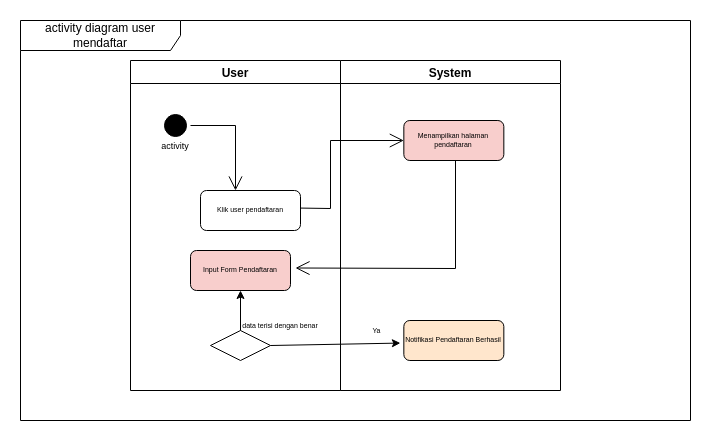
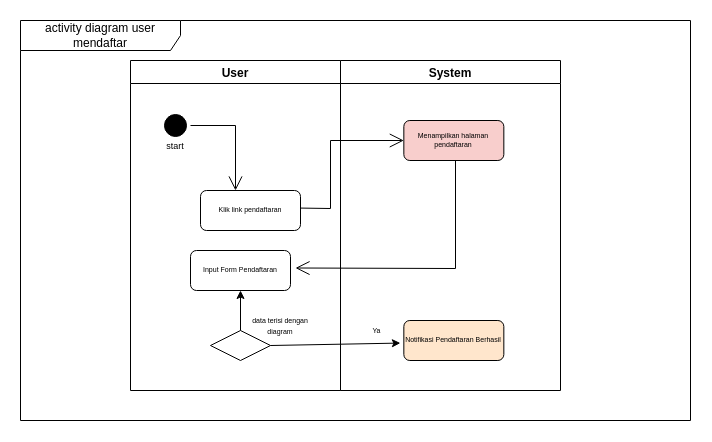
  <mxCell id="0" />
  <mxCell id="1" parent="0" />
  <mxCell id="2" value="activity diagram user mendaftar" style="shape=umlFrame;whiteSpace=wrap;html=1;width=160;height=30;" parent="1" vertex="1"><mxGeometry x="20" y="20" width="670" height="400" as="geometry" /></mxCell>
  <mxCell id="3" value="User" style="swimlane;" parent="1" vertex="1"><mxGeometry x="130" y="60" width="210" height="330" as="geometry" /></mxCell>
  <mxCell id="4" value="" style="rhombus;whiteSpace=wrap;html=1;fontSize=9;strokeColor=#000000;" parent="3" vertex="1"><mxGeometry x="80" y="270" width="60" height="30" as="geometry" /></mxCell>
- <mxCell id="5" value="&lt;font style=&quot;font-size: 7px&quot;&gt;data terisi dengan benar&lt;/font&gt;" style="text;html=1;strokeColor=none;fillColor=none;align=center;verticalAlign=middle;whiteSpace=wrap;rounded=0;fontSize=9;" parent="3" vertex="1"><mxGeometry x="110" y="250" width="80" height="30" as="geometry" /></mxCell>
+ <mxCell id="5" value="&lt;font style=&quot;font-size: 7px&quot;&gt;data terisi dengan diagram&lt;/font&gt;" style="text;html=1;strokeColor=none;fillColor=none;align=center;verticalAlign=middle;whiteSpace=wrap;rounded=0;fontSize=9;" parent="3" vertex="1"><mxGeometry x="110" y="250" width="80" height="30" as="geometry" /></mxCell>
  <mxCell id="6" value="System" style="swimlane;startSize=23;" parent="1" vertex="1"><mxGeometry x="340" y="60" width="220" height="330" as="geometry" /></mxCell>
  <mxCell id="7" value="" style="ellipse;html=1;shape=startState;fillColor=#000000;strokeColor=#000000;" parent="1" vertex="1"><mxGeometry x="160" y="110" width="30" height="30" as="geometry" /></mxCell>
- <mxCell id="8" value="&lt;font style=&quot;font-size: 9px&quot;&gt;activity&lt;/font&gt;" style="text;html=1;strokeColor=none;fillColor=none;align=center;verticalAlign=middle;whiteSpace=wrap;rounded=0;" parent="1" vertex="1"><mxGeometry x="145" y="130" width="60" height="30" as="geometry" /></mxCell>
+ <mxCell id="8" value="&lt;font style=&quot;font-size: 9px&quot;&gt;start&lt;/font&gt;" style="text;html=1;strokeColor=none;fillColor=none;align=center;verticalAlign=middle;whiteSpace=wrap;rounded=0;" parent="1" vertex="1"><mxGeometry x="145" y="130" width="60" height="30" as="geometry" /></mxCell>
  <mxCell id="9" value="" style="endArrow=open;endFill=1;endSize=12;html=1;rounded=0;fontSize=9;" parent="1" source="7" edge="1"><mxGeometry width="160" relative="1" as="geometry"><mxPoint x="190" y="180" as="sourcePoint" /><mxPoint x="235" y="190" as="targetPoint" /><Array as="points"><mxPoint x="235" y="125" /></Array></mxGeometry></mxCell>
  <mxCell id="10" value="" style="endArrow=open;endFill=1;endSize=12;html=1;rounded=0;fontSize=9;exitX=1;exitY=0.5;exitDx=0;exitDy=0;entryX=0;entryY=0.5;entryDx=0;entryDy=0;" parent="1" target="15" edge="1"><mxGeometry width="160" relative="1" as="geometry"><mxPoint x="295" y="207.5" as="sourcePoint" /><mxPoint x="380" y="141" as="targetPoint" /><Array as="points"><mxPoint x="330" y="208" /><mxPoint x="330" y="140" /></Array></mxGeometry></mxCell>
  <mxCell id="11" value="" style="endArrow=open;endFill=1;endSize=12;html=1;rounded=0;fontSize=9;exitX=0.5;exitY=1;exitDx=0;exitDy=0;entryX=1;entryY=0.5;entryDx=0;entryDy=0;" parent="1" edge="1"><mxGeometry width="160" relative="1" as="geometry"><mxPoint x="455" y="160" as="sourcePoint" /><mxPoint x="295" y="267.5" as="targetPoint" /><Array as="points"><mxPoint x="455" y="268" /></Array></mxGeometry></mxCell>
  <mxCell id="12" value="" style="endArrow=classic;html=1;rounded=0;fontSize=7;exitX=1;exitY=0.5;exitDx=0;exitDy=0;entryX=-0.001;entryY=0.645;entryDx=0;entryDy=0;entryPerimeter=0;" parent="1" source="4" edge="1"><mxGeometry width="50" height="50" relative="1" as="geometry"><mxPoint x="280" y="340" as="sourcePoint" /><mxPoint x="399.87" y="342.575" as="targetPoint" /></mxGeometry></mxCell>
  <mxCell id="13" value="&lt;font style=&quot;font-size: 7px&quot;&gt;Ya&lt;/font&gt;" style="text;html=1;strokeColor=none;fillColor=none;align=center;verticalAlign=middle;whiteSpace=wrap;rounded=0;fontSize=9;" parent="1" vertex="1"><mxGeometry x="350" y="320" width="53.33" height="20" as="geometry" /></mxCell>
- <mxCell id="14" value="Klik user pendaftaran" style="rounded=1;whiteSpace=wrap;html=1;fontSize=7;strokeColor=#000000;" vertex="1" parent="1"><mxGeometry x="200" y="190" width="100" height="40" as="geometry" /></mxCell>
+ <mxCell id="14" value="Klik link pendaftaran" style="rounded=1;whiteSpace=wrap;html=1;fontSize=7;strokeColor=#000000;" vertex="1" parent="1"><mxGeometry x="200" y="190" width="100" height="40" as="geometry" /></mxCell>
  <mxCell id="15" value="Menampilkan halaman pendaftaran" style="rounded=1;whiteSpace=wrap;html=1;fontSize=7;strokeColor=#000000;fillColor=#f8cecc;" vertex="1" parent="1"><mxGeometry x="403.33" y="120" width="100" height="40" as="geometry" /></mxCell>
- <mxCell id="16" value="Input Form Pendaftaran" style="rounded=1;whiteSpace=wrap;html=1;fontSize=7;strokeColor=#000000;fillColor=#f8cecc;" vertex="1" parent="1"><mxGeometry x="190" y="250" width="100" height="40" as="geometry" /></mxCell>
+ <mxCell id="16" value="Input Form Pendaftaran" style="rounded=1;whiteSpace=wrap;html=1;fontSize=7;strokeColor=#000000;" vertex="1" parent="1"><mxGeometry x="190" y="250" width="100" height="40" as="geometry" /></mxCell>
  <mxCell id="17" value="" style="endArrow=classic;html=1;rounded=0;fontSize=9;exitX=0.5;exitY=0;exitDx=0;exitDy=0;" parent="1" source="4" target="16" edge="1"><mxGeometry width="50" height="50" relative="1" as="geometry"><mxPoint x="280" y="340" as="sourcePoint" /><mxPoint x="235" y="285" as="targetPoint" /></mxGeometry></mxCell>
  <mxCell id="18" value="Notifikasi Pendaftaran Berhasil" style="rounded=1;whiteSpace=wrap;html=1;fontSize=7;strokeColor=#000000;fillColor=#ffe6cc;" vertex="1" parent="1"><mxGeometry x="403.33" y="320" width="100" height="40" as="geometry" /></mxCell>
